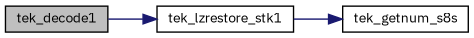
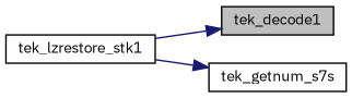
  digraph {
    fontname="IBM Plex Sans"
    rankdir=LR
    node [color=black fillcolor=white fontname="IBM Plex Sans" fontsize=10 shape=record style=filled]
    edge [color=midnightblue fontname="IBM Plex Sans" fontsize=10 labelfontname=Helvetica labelfontsize=10 style=solid]
    n1 [fillcolor=grey75 fontcolor=black height=0.2 label=tek_decode1 width=0.4]
    n2 [height=0.2 label=tek_lzrestore_stk1 width=0.4]
-   n3 [height=0.2 label=tek_getnum_s8s width=0.4]
-   n1 -> n2
+   n3 [height=0.2 label=tek_getnum_s7s width=0.4]
+   n2 -> n1
    n2 -> n3
  }
